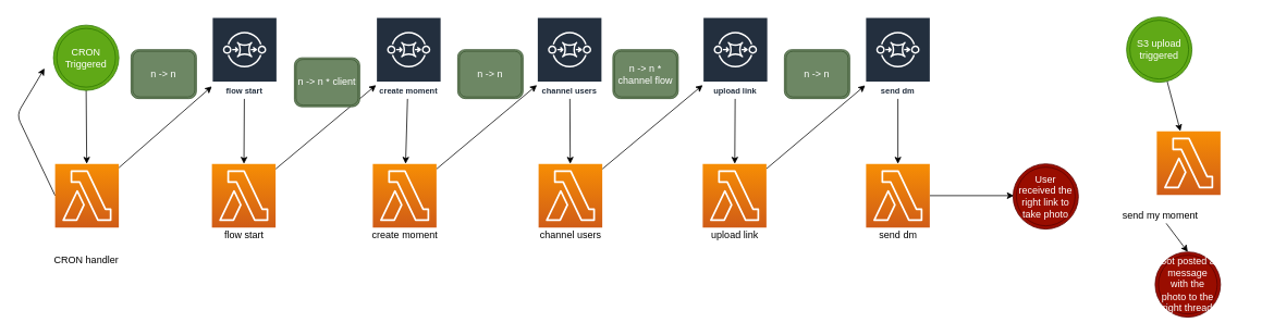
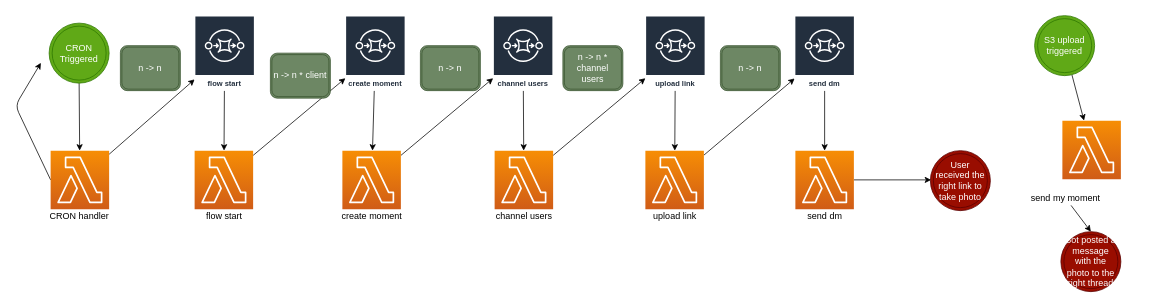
  <mxCell id="0" />
  <mxCell id="1" parent="0" />
  <mxCell id="2" style="edgeStyle=none;html=1;entryX=-0.01;entryY=0.63;entryDx=0;entryDy=0;entryPerimeter=0;exitX=0;exitY=0.5;exitDx=0;exitDy=0;exitPerimeter=0;" parent="1" source="4" edge="1"><mxGeometry relative="1" as="geometry"><mxPoint x="54" y="83" as="targetPoint" /><Array as="points"><mxPoint x="20" y="140" /></Array></mxGeometry></mxCell>
  <mxCell id="3" value="" style="edgeStyle=none;html=1;" parent="1" source="4" target="24" edge="1"><mxGeometry relative="1" as="geometry" /></mxCell>
  <mxCell id="4" value="" style="sketch=0;points=[[0,0,0],[0.25,0,0],[0.5,0,0],[0.75,0,0],[1,0,0],[0,1,0],[0.25,1,0],[0.5,1,0],[0.75,1,0],[1,1,0],[0,0.25,0],[0,0.5,0],[0,0.75,0],[1,0.25,0],[1,0.5,0],[1,0.75,0]];outlineConnect=0;fontColor=#232F3E;gradientColor=#F78E04;gradientDirection=north;fillColor=#D05C17;strokeColor=#ffffff;dashed=0;verticalLabelPosition=bottom;verticalAlign=top;align=center;html=1;fontSize=12;fontStyle=0;aspect=fixed;shape=mxgraph.aws4.resourceIcon;resIcon=mxgraph.aws4.lambda;" parent="1" vertex="1"><mxGeometry x="67" y="200" width="78" height="78" as="geometry" /></mxCell>
- <mxCell id="5" value="CRON handler" style="text;html=1;align=center;verticalAlign=middle;resizable=0;points=[];autosize=1;strokeColor=none;fillColor=none;" parent="1" vertex="1"><mxGeometry x="60" y="308" width="90" height="20" as="geometry" /></mxCell>
+ <mxCell id="5" value="CRON handler" style="text;html=1;align=center;verticalAlign=middle;resizable=0;points=[];autosize=1;strokeColor=none;fillColor=none;" parent="1" vertex="1"><mxGeometry x="60" y="278" width="90" height="20" as="geometry" /></mxCell>
  <mxCell id="6" value="" style="edgeStyle=none;html=1;" parent="1" source="7" target="26" edge="1"><mxGeometry relative="1" as="geometry" /></mxCell>
  <mxCell id="7" value="" style="sketch=0;points=[[0,0,0],[0.25,0,0],[0.5,0,0],[0.75,0,0],[1,0,0],[0,1,0],[0.25,1,0],[0.5,1,0],[0.75,1,0],[1,1,0],[0,0.25,0],[0,0.5,0],[0,0.75,0],[1,0.25,0],[1,0.5,0],[1,0.75,0]];outlineConnect=0;fontColor=#232F3E;gradientColor=#F78E04;gradientDirection=north;fillColor=#D05C17;strokeColor=#ffffff;dashed=0;verticalLabelPosition=bottom;verticalAlign=top;align=center;html=1;fontSize=12;fontStyle=0;aspect=fixed;shape=mxgraph.aws4.resourceIcon;resIcon=mxgraph.aws4.lambda;" parent="1" vertex="1"><mxGeometry x="259" y="200" width="78" height="78" as="geometry" /></mxCell>
  <mxCell id="8" value="" style="edgeStyle=none;html=1;" parent="1" source="9" target="28" edge="1"><mxGeometry relative="1" as="geometry" /></mxCell>
  <mxCell id="9" value="" style="sketch=0;points=[[0,0,0],[0.25,0,0],[0.5,0,0],[0.75,0,0],[1,0,0],[0,1,0],[0.25,1,0],[0.5,1,0],[0.75,1,0],[1,1,0],[0,0.25,0],[0,0.5,0],[0,0.75,0],[1,0.25,0],[1,0.5,0],[1,0.75,0]];outlineConnect=0;fontColor=#232F3E;gradientColor=#F78E04;gradientDirection=north;fillColor=#D05C17;strokeColor=#ffffff;dashed=0;verticalLabelPosition=bottom;verticalAlign=top;align=center;html=1;fontSize=12;fontStyle=0;aspect=fixed;shape=mxgraph.aws4.resourceIcon;resIcon=mxgraph.aws4.lambda;" parent="1" vertex="1"><mxGeometry x="456" y="200" width="78" height="78" as="geometry" /></mxCell>
  <mxCell id="10" value="" style="edgeStyle=none;html=1;" parent="1" source="11" target="30" edge="1"><mxGeometry relative="1" as="geometry"><mxPoint x="796" y="239" as="targetPoint" /></mxGeometry></mxCell>
  <mxCell id="11" value="" style="sketch=0;points=[[0,0,0],[0.25,0,0],[0.5,0,0],[0.75,0,0],[1,0,0],[0,1,0],[0.25,1,0],[0.5,1,0],[0.75,1,0],[1,1,0],[0,0.25,0],[0,0.5,0],[0,0.75,0],[1,0.25,0],[1,0.5,0],[1,0.75,0]];outlineConnect=0;fontColor=#232F3E;gradientColor=#F78E04;gradientDirection=north;fillColor=#D05C17;strokeColor=#ffffff;dashed=0;verticalLabelPosition=bottom;verticalAlign=top;align=center;html=1;fontSize=12;fontStyle=0;aspect=fixed;shape=mxgraph.aws4.resourceIcon;resIcon=mxgraph.aws4.lambda;" parent="1" vertex="1"><mxGeometry x="659" y="200" width="78" height="78" as="geometry" /></mxCell>
  <mxCell id="12" value="" style="edgeStyle=none;html=1;" parent="1" source="13" target="32" edge="1"><mxGeometry relative="1" as="geometry"><mxPoint x="997" y="239" as="targetPoint" /></mxGeometry></mxCell>
  <mxCell id="13" value="" style="sketch=0;points=[[0,0,0],[0.25,0,0],[0.5,0,0],[0.75,0,0],[1,0,0],[0,1,0],[0.25,1,0],[0.5,1,0],[0.75,1,0],[1,1,0],[0,0.25,0],[0,0.5,0],[0,0.75,0],[1,0.25,0],[1,0.5,0],[1,0.75,0]];outlineConnect=0;fontColor=#232F3E;gradientColor=#F78E04;gradientDirection=north;fillColor=#D05C17;strokeColor=#ffffff;dashed=0;verticalLabelPosition=bottom;verticalAlign=top;align=center;html=1;fontSize=12;fontStyle=0;aspect=fixed;shape=mxgraph.aws4.resourceIcon;resIcon=mxgraph.aws4.lambda;" parent="1" vertex="1"><mxGeometry x="860" y="200" width="78" height="78" as="geometry" /></mxCell>
  <mxCell id="14" value="" style="edgeStyle=none;html=1;" parent="1" source="15" edge="1"><mxGeometry relative="1" as="geometry"><mxPoint x="1241" y="239" as="targetPoint" /></mxGeometry></mxCell>
  <mxCell id="15" value="" style="sketch=0;points=[[0,0,0],[0.25,0,0],[0.5,0,0],[0.75,0,0],[1,0,0],[0,1,0],[0.25,1,0],[0.5,1,0],[0.75,1,0],[1,1,0],[0,0.25,0],[0,0.5,0],[0,0.75,0],[1,0.25,0],[1,0.5,0],[1,0.75,0]];outlineConnect=0;fontColor=#232F3E;gradientColor=#F78E04;gradientDirection=north;fillColor=#D05C17;strokeColor=#ffffff;dashed=0;verticalLabelPosition=bottom;verticalAlign=top;align=center;html=1;fontSize=12;fontStyle=0;aspect=fixed;shape=mxgraph.aws4.resourceIcon;resIcon=mxgraph.aws4.lambda;" parent="1" vertex="1"><mxGeometry x="1060" y="200" width="78" height="78" as="geometry" /></mxCell>
  <mxCell id="16" value="" style="edgeStyle=none;html=1;" parent="1" source="17" target="7" edge="1"><mxGeometry relative="1" as="geometry" /></mxCell>
  <mxCell id="17" value="flow start" style="text;html=1;align=center;verticalAlign=middle;resizable=0;points=[];autosize=1;strokeColor=none;fillColor=none;" parent="1" vertex="1"><mxGeometry x="268" y="278" width="60" height="20" as="geometry" /></mxCell>
  <mxCell id="18" value="create moment" style="text;html=1;align=center;verticalAlign=middle;resizable=0;points=[];autosize=1;strokeColor=none;fillColor=none;" parent="1" vertex="1"><mxGeometry x="445" y="278" width="100" height="20" as="geometry" /></mxCell>
  <mxCell id="19" value="channel users" style="text;html=1;align=center;verticalAlign=middle;resizable=0;points=[];autosize=1;strokeColor=none;fillColor=none;" parent="1" vertex="1"><mxGeometry x="653" y="278" width="90" height="20" as="geometry" /></mxCell>
  <mxCell id="20" value="upload link" style="text;html=1;align=center;verticalAlign=middle;resizable=0;points=[];autosize=1;strokeColor=none;fillColor=none;" parent="1" vertex="1"><mxGeometry x="864" y="278" width="70" height="20" as="geometry" /></mxCell>
  <mxCell id="21" value="send dm" style="text;html=1;align=center;verticalAlign=middle;resizable=0;points=[];autosize=1;strokeColor=none;fillColor=none;" parent="1" vertex="1"><mxGeometry x="1069" y="278" width="60" height="20" as="geometry" /></mxCell>
  <mxCell id="22" value="" style="edgeStyle=none;html=1;exitX=0.5;exitY=1;exitDx=0;exitDy=0;" parent="1" source="38" target="4" edge="1"><mxGeometry relative="1" as="geometry"><mxPoint x="105.296" y="120" as="sourcePoint" /></mxGeometry></mxCell>
  <mxCell id="23" value="" style="edgeStyle=none;html=1;" parent="1" source="24" target="7" edge="1"><mxGeometry relative="1" as="geometry" /></mxCell>
  <mxCell id="24" value="flow start" style="sketch=0;outlineConnect=0;fontColor=#232F3E;gradientColor=none;strokeColor=#ffffff;fillColor=#232F3E;dashed=0;verticalLabelPosition=middle;verticalAlign=bottom;align=center;html=1;whiteSpace=wrap;fontSize=10;fontStyle=1;spacing=3;shape=mxgraph.aws4.productIcon;prIcon=mxgraph.aws4.sqs;" parent="1" vertex="1"><mxGeometry x="259" y="20" width="80" height="100" as="geometry" /></mxCell>
  <mxCell id="25" value="" style="edgeStyle=none;html=1;" parent="1" source="26" target="9" edge="1"><mxGeometry relative="1" as="geometry" /></mxCell>
  <mxCell id="26" value="create moment" style="sketch=0;outlineConnect=0;fontColor=#232F3E;gradientColor=none;strokeColor=#ffffff;fillColor=#232F3E;dashed=0;verticalLabelPosition=middle;verticalAlign=bottom;align=center;html=1;whiteSpace=wrap;fontSize=10;fontStyle=1;spacing=3;shape=mxgraph.aws4.productIcon;prIcon=mxgraph.aws4.sqs;" parent="1" vertex="1"><mxGeometry x="460" y="20" width="80" height="100" as="geometry" /></mxCell>
  <mxCell id="27" value="" style="edgeStyle=none;html=1;" parent="1" source="28" target="11" edge="1"><mxGeometry relative="1" as="geometry" /></mxCell>
  <mxCell id="28" value="channel users" style="sketch=0;outlineConnect=0;fontColor=#232F3E;gradientColor=none;strokeColor=#ffffff;fillColor=#232F3E;dashed=0;verticalLabelPosition=middle;verticalAlign=bottom;align=center;html=1;whiteSpace=wrap;fontSize=10;fontStyle=1;spacing=3;shape=mxgraph.aws4.productIcon;prIcon=mxgraph.aws4.sqs;" parent="1" vertex="1"><mxGeometry x="657" y="20" width="80" height="100" as="geometry" /></mxCell>
  <mxCell id="29" value="" style="edgeStyle=none;html=1;" parent="1" source="30" target="13" edge="1"><mxGeometry relative="1" as="geometry" /></mxCell>
  <mxCell id="30" value="upload link" style="sketch=0;outlineConnect=0;fontColor=#232F3E;gradientColor=none;strokeColor=#ffffff;fillColor=#232F3E;dashed=0;verticalLabelPosition=middle;verticalAlign=bottom;align=center;html=1;whiteSpace=wrap;fontSize=10;fontStyle=1;spacing=3;shape=mxgraph.aws4.productIcon;prIcon=mxgraph.aws4.sqs;" parent="1" vertex="1"><mxGeometry x="860" y="20" width="80" height="100" as="geometry" /></mxCell>
  <mxCell id="31" value="" style="edgeStyle=none;html=1;" parent="1" source="32" target="15" edge="1"><mxGeometry relative="1" as="geometry" /></mxCell>
  <mxCell id="32" value="send dm" style="sketch=0;outlineConnect=0;fontColor=#232F3E;gradientColor=none;strokeColor=#ffffff;fillColor=#232F3E;dashed=0;verticalLabelPosition=middle;verticalAlign=bottom;align=center;html=1;whiteSpace=wrap;fontSize=10;fontStyle=1;spacing=3;shape=mxgraph.aws4.productIcon;prIcon=mxgraph.aws4.sqs;" parent="1" vertex="1"><mxGeometry x="1059" y="20" width="80" height="100" as="geometry" /></mxCell>
  <mxCell id="33" value="n -&amp;gt; n" style="shape=ext;double=1;rounded=1;whiteSpace=wrap;html=1;fillColor=#6d8764;strokeColor=#3A5431;fontColor=#ffffff;" parent="1" vertex="1"><mxGeometry x="160" y="60" width="80" height="60" as="geometry" /></mxCell>
  <mxCell id="34" value="n -&amp;gt; n * client" style="shape=ext;double=1;rounded=1;whiteSpace=wrap;html=1;fillColor=#6d8764;strokeColor=#3A5431;fontColor=#ffffff;" parent="1" vertex="1"><mxGeometry x="360" y="70" width="80" height="60" as="geometry" /></mxCell>
  <mxCell id="35" value="n -&amp;gt; n" style="shape=ext;double=1;rounded=1;whiteSpace=wrap;html=1;fillColor=#6d8764;strokeColor=#3A5431;fontColor=#ffffff;" parent="1" vertex="1"><mxGeometry x="560" y="60" width="80" height="60" as="geometry" /></mxCell>
- <mxCell id="36" value="n -&amp;gt; n * channel flow" style="shape=ext;double=1;rounded=1;whiteSpace=wrap;html=1;fillColor=#6d8764;strokeColor=#3A5431;fontColor=#ffffff;" parent="1" vertex="1"><mxGeometry x="750" y="60" width="80" height="60" as="geometry" /></mxCell>
+ <mxCell id="36" value="n -&amp;gt; n * channel users" style="shape=ext;double=1;rounded=1;whiteSpace=wrap;html=1;fillColor=#6d8764;strokeColor=#3A5431;fontColor=#ffffff;" parent="1" vertex="1"><mxGeometry x="750" y="60" width="80" height="60" as="geometry" /></mxCell>
  <mxCell id="37" value="n -&amp;gt; n" style="shape=ext;double=1;rounded=1;whiteSpace=wrap;html=1;fillColor=#6d8764;strokeColor=#3A5431;fontColor=#ffffff;" parent="1" vertex="1"><mxGeometry x="960" y="60" width="80" height="60" as="geometry" /></mxCell>
  <mxCell id="38" value="CRON Triggered" style="ellipse;shape=doubleEllipse;whiteSpace=wrap;html=1;aspect=fixed;fillColor=#60a917;fontColor=#ffffff;strokeColor=#2D7600;" parent="1" vertex="1"><mxGeometry x="65" y="30" width="80" height="80" as="geometry" /></mxCell>
  <mxCell id="39" value="" style="edgeStyle=none;html=1;" parent="1" source="40" target="41" edge="1"><mxGeometry relative="1" as="geometry" /></mxCell>
  <mxCell id="40" value="S3 upload triggered" style="ellipse;shape=doubleEllipse;whiteSpace=wrap;html=1;aspect=fixed;fillColor=#60a917;fontColor=#ffffff;strokeColor=#2D7600;" parent="1" vertex="1"><mxGeometry x="1379" y="20" width="80" height="80" as="geometry" /></mxCell>
  <mxCell id="41" value="" style="sketch=0;points=[[0,0,0],[0.25,0,0],[0.5,0,0],[0.75,0,0],[1,0,0],[0,1,0],[0.25,1,0],[0.5,1,0],[0.75,1,0],[1,1,0],[0,0.25,0],[0,0.5,0],[0,0.75,0],[1,0.25,0],[1,0.5,0],[1,0.75,0]];outlineConnect=0;fontColor=#232F3E;gradientColor=#F78E04;gradientDirection=north;fillColor=#D05C17;strokeColor=#ffffff;dashed=0;verticalLabelPosition=bottom;verticalAlign=top;align=center;html=1;fontSize=12;fontStyle=0;aspect=fixed;shape=mxgraph.aws4.resourceIcon;resIcon=mxgraph.aws4.lambda;" parent="1" vertex="1"><mxGeometry x="1416" y="160" width="78" height="78" as="geometry" /></mxCell>
  <mxCell id="42" value="" style="edgeStyle=none;html=1;" parent="1" edge="1"><mxGeometry relative="1" as="geometry"><mxPoint x="1538" y="301" as="sourcePoint" /><mxPoint x="1538" y="301" as="targetPoint" /></mxGeometry></mxCell>
  <mxCell id="43" value="" style="edgeStyle=none;html=1;entryX=0.5;entryY=0;entryDx=0;entryDy=0;" parent="1" source="44" target="46" edge="1"><mxGeometry relative="1" as="geometry"><mxPoint x="1453.299" y="301" as="targetPoint" /></mxGeometry></mxCell>
  <mxCell id="44" value="send my moment" style="text;html=1;align=center;verticalAlign=middle;resizable=0;points=[];autosize=1;strokeColor=none;fillColor=none;" parent="1" vertex="1"><mxGeometry x="1365" y="253" width="110" height="20" as="geometry" /></mxCell>
  <mxCell id="45" value="User received the right link to take photo" style="ellipse;shape=doubleEllipse;whiteSpace=wrap;html=1;aspect=fixed;fillColor=#990D00;fontColor=#ffffff;strokeColor=#590000;" parent="1" vertex="1"><mxGeometry x="1240" y="200" width="80" height="80" as="geometry" /></mxCell>
  <mxCell id="46" value="Bot posted a message with the photo to the right thread" style="ellipse;shape=doubleEllipse;whiteSpace=wrap;html=1;aspect=fixed;fillColor=#990D00;fontColor=#ffffff;strokeColor=#590000;" parent="1" vertex="1"><mxGeometry x="1414" y="308" width="80" height="80" as="geometry" /></mxCell>
